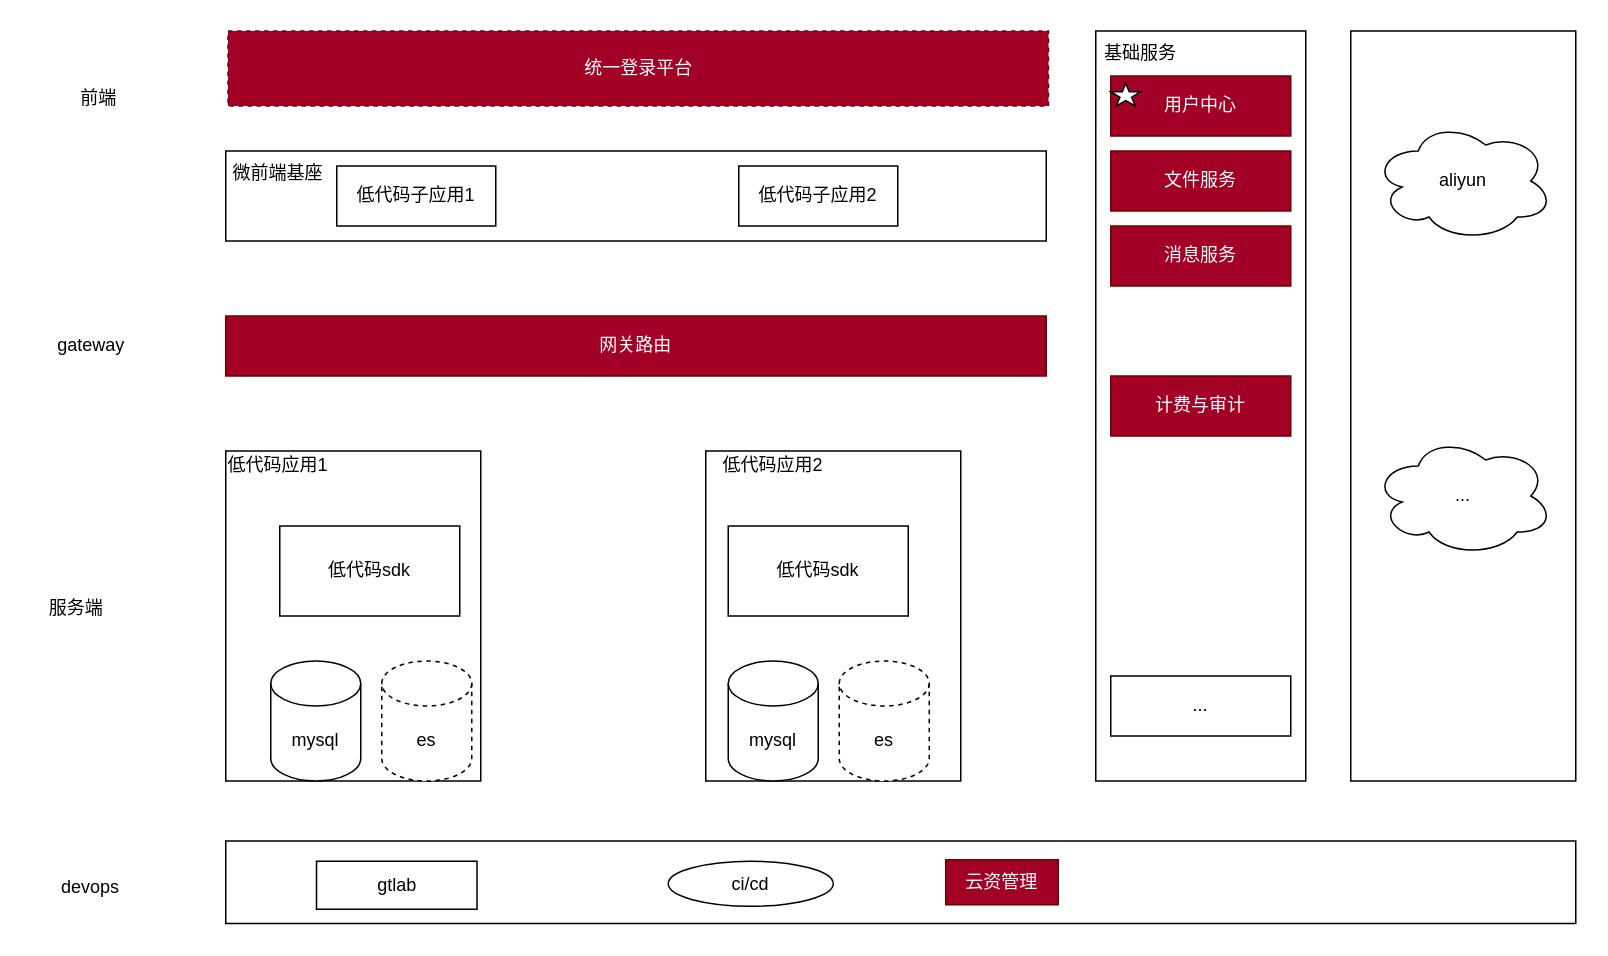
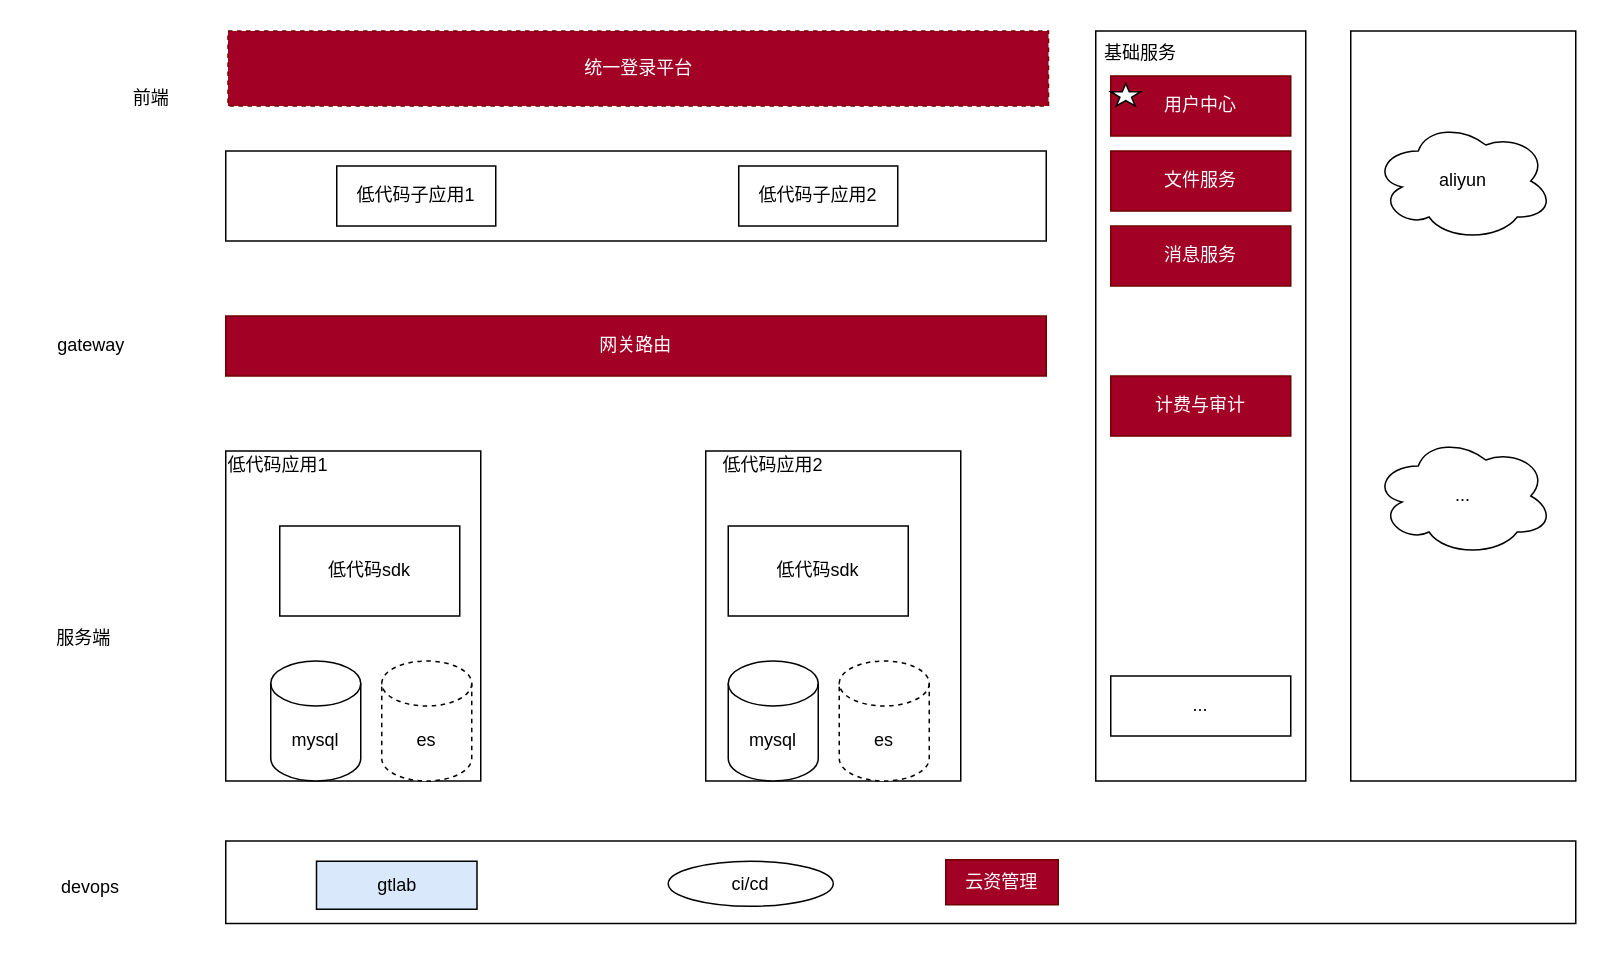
  <mxCell id="0" />
  <mxCell id="1" parent="0" />
  <mxCell id="2" value="" style="rounded=0;whiteSpace=wrap;html=1;" parent="1" vertex="1"><mxGeometry x="150" y="300" width="170" height="220" as="geometry" /></mxCell>
  <mxCell id="3" value="" style="rounded=0;whiteSpace=wrap;html=1;" parent="1" vertex="1"><mxGeometry x="730" y="20" width="140" height="500" as="geometry" /></mxCell>
  <mxCell id="4" value="低代码sdk" style="rounded=0;whiteSpace=wrap;html=1;" parent="1" vertex="1"><mxGeometry x="186" y="350" width="120" height="60" as="geometry" /></mxCell>
  <mxCell id="5" value="mysql" style="shape=cylinder3;whiteSpace=wrap;html=1;boundedLbl=1;backgroundOutline=1;size=15;" parent="1" vertex="1"><mxGeometry x="180" y="440" width="60" height="80" as="geometry" /></mxCell>
  <mxCell id="6" value="es" style="shape=cylinder3;whiteSpace=wrap;html=1;boundedLbl=1;backgroundOutline=1;size=15;dashed=1;" parent="1" vertex="1"><mxGeometry x="254" y="440" width="60" height="80" as="geometry" /></mxCell>
  <mxCell id="7" value="网关路由" style="rounded=0;whiteSpace=wrap;html=1;fillColor=#a20025;fontColor=#ffffff;strokeColor=#6F0000;" parent="1" vertex="1"><mxGeometry x="150" y="210" width="547" height="40" as="geometry" /></mxCell>
  <mxCell id="8" value="" style="rounded=0;whiteSpace=wrap;html=1;" parent="1" vertex="1"><mxGeometry x="150" y="100" width="547" height="60" as="geometry" /></mxCell>
  <mxCell id="9" value="gateway" style="text;html=1;align=center;verticalAlign=middle;resizable=0;points=[];autosize=1;strokeColor=none;fillColor=none;" parent="1" vertex="1"><mxGeometry x="30" y="220" width="60" height="20" as="geometry" /></mxCell>
- <mxCell id="10" value="前端" style="text;html=1;align=center;verticalAlign=middle;resizable=0;points=[];autosize=1;strokeColor=none;fillColor=none;" parent="1" vertex="1"><mxGeometry x="40" y="50" width="50" height="30" as="geometry" /></mxCell>
+ <mxCell id="10" value="前端" style="text;html=1;align=center;verticalAlign=middle;resizable=0;points=[];autosize=1;strokeColor=none;fillColor=none;" parent="1" vertex="1"><mxGeometry x="75" y="50" width="50" height="30" as="geometry" /></mxCell>
  <mxCell id="11" value="低代码子应用1" style="rounded=0;whiteSpace=wrap;html=1;" parent="1" vertex="1"><mxGeometry x="224" y="110" width="106" height="40" as="geometry" /></mxCell>
  <mxCell id="12" value="低代码子应用2" style="rounded=0;whiteSpace=wrap;html=1;" parent="1" vertex="1"><mxGeometry x="492" y="110" width="106" height="40" as="geometry" /></mxCell>
  <mxCell id="13" value="用户中心" style="rounded=0;whiteSpace=wrap;html=1;fillColor=#a20025;fontColor=#ffffff;strokeColor=#6F0000;" parent="1" vertex="1"><mxGeometry x="740" y="50" width="120" height="40" as="geometry" /></mxCell>
  <mxCell id="14" value="文件服务" style="rounded=0;whiteSpace=wrap;html=1;fillColor=#a20025;fontColor=#ffffff;strokeColor=#6F0000;" parent="1" vertex="1"><mxGeometry x="740" y="100" width="120" height="40" as="geometry" /></mxCell>
  <mxCell id="15" value="消息服务" style="rounded=0;whiteSpace=wrap;html=1;fillColor=#a20025;fontColor=#ffffff;strokeColor=#6F0000;" parent="1" vertex="1"><mxGeometry x="740" y="150" width="120" height="40" as="geometry" /></mxCell>
- <mxCell id="16" value="服务端" style="text;html=1;align=center;verticalAlign=middle;resizable=0;points=[];autosize=1;strokeColor=none;fillColor=none;" parent="1" vertex="1"><mxGeometry x="20" y="390" width="60" height="30" as="geometry" /></mxCell>
- <mxCell id="17" value="微前端基座" style="text;html=1;strokeColor=none;fillColor=none;align=center;verticalAlign=middle;whiteSpace=wrap;rounded=0;" parent="1" vertex="1"><mxGeometry x="150" y="100" width="70" height="30" as="geometry" /></mxCell>
+ <mxCell id="16" value="服务端" style="text;html=1;align=center;verticalAlign=middle;resizable=0;points=[];autosize=1;strokeColor=none;fillColor=none;" parent="1" vertex="1"><mxGeometry x="25" y="410" width="60" height="30" as="geometry" /></mxCell>
  <mxCell id="18" value="" style="rounded=0;whiteSpace=wrap;html=1;" parent="1" vertex="1"><mxGeometry x="900" y="20" width="150" height="500" as="geometry" /></mxCell>
  <mxCell id="19" value="aliyun" style="ellipse;shape=cloud;whiteSpace=wrap;html=1;rounded=1;" parent="1" vertex="1"><mxGeometry x="915" width="120" height="80" as="geometry" y="80" /></mxCell>
  <mxCell id="20" value="" style="rounded=0;whiteSpace=wrap;html=1;" parent="1" vertex="1"><mxGeometry x="150" y="560" width="900" height="55" as="geometry" /></mxCell>
  <mxCell id="21" value="devops" style="text;html=1;strokeColor=none;fillColor=none;align=center;verticalAlign=middle;whiteSpace=wrap;rounded=0;" parent="1" vertex="1"><mxGeometry x="30" y="575.5" width="60" height="30" as="geometry" /></mxCell>
  <mxCell id="22" value="ci/cd" style="ellipse;whiteSpace=wrap;html=1;" parent="1" vertex="1"><mxGeometry x="445" y="573.5" width="110" height="30" as="geometry" /></mxCell>
- <mxCell id="23" value="gtlab" style="rounded=0;whiteSpace=wrap;html=1;" parent="1" vertex="1"><mxGeometry x="210.5" y="573.5" width="107" height="32" as="geometry" /></mxCell>
+ <mxCell id="23" value="gtlab" style="rounded=0;whiteSpace=wrap;html=1;fillColor=#dae8fc;" parent="1" vertex="1"><mxGeometry x="210.5" y="573.5" width="107" height="32" as="geometry" /></mxCell>
  <mxCell id="24" value="统一登录平台" style="rounded=0;whiteSpace=wrap;html=1;fillColor=#a20025;fontColor=#ffffff;strokeColor=#6F0000;dashed=1;" parent="1" vertex="1"><mxGeometry x="151.5" y="20" width="547" height="50" as="geometry" /></mxCell>
  <mxCell id="25" value="云资管理" style="rounded=0;whiteSpace=wrap;html=1;fillColor=#a20025;fontColor=#ffffff;strokeColor=#6F0000;" parent="1" vertex="1"><mxGeometry x="630" y="572.5" width="75" height="30" as="geometry" /></mxCell>
  <mxCell id="26" value="..." style="ellipse;shape=cloud;whiteSpace=wrap;html=1;rounded=1;" parent="1" vertex="1"><mxGeometry x="915" y="290" width="120" height="80" as="geometry" /></mxCell>
  <mxCell id="27" value="基础服务" style="text;html=1;strokeColor=none;fillColor=none;align=center;verticalAlign=middle;whiteSpace=wrap;rounded=0;" parent="1" vertex="1"><mxGeometry x="730" y="20" width="60" height="30" as="geometry" /></mxCell>
  <mxCell id="28" value="计费与审计" style="rounded=0;whiteSpace=wrap;html=1;fillColor=#a20025;fontColor=#ffffff;strokeColor=#6F0000;" parent="1" vertex="1"><mxGeometry x="740" y="250" width="120" height="40" as="geometry" /></mxCell>
  <mxCell id="29" value="低代码应用1" style="text;html=1;strokeColor=none;fillColor=none;align=center;verticalAlign=middle;whiteSpace=wrap;rounded=0;" parent="1" vertex="1"><mxGeometry x="140" y="300" width="90" height="20" as="geometry" /></mxCell>
  <mxCell id="30" value="" style="rounded=0;whiteSpace=wrap;html=1;" parent="1" vertex="1"><mxGeometry x="470" y="300" width="170" height="220" as="geometry" /></mxCell>
  <mxCell id="31" value="低代码sdk" style="rounded=0;whiteSpace=wrap;html=1;" parent="1" vertex="1"><mxGeometry x="485" y="350" width="120" height="60" as="geometry" /></mxCell>
  <mxCell id="32" value="mysql" style="shape=cylinder3;whiteSpace=wrap;html=1;boundedLbl=1;backgroundOutline=1;size=15;" parent="1" vertex="1"><mxGeometry x="485" y="440" width="60" height="80" as="geometry" /></mxCell>
  <mxCell id="33" value="es" style="shape=cylinder3;whiteSpace=wrap;html=1;boundedLbl=1;backgroundOutline=1;size=15;dashed=1;" parent="1" vertex="1"><mxGeometry x="559" y="440" width="60" height="80" as="geometry" /></mxCell>
  <mxCell id="34" value="低代码应用2" style="text;html=1;strokeColor=none;fillColor=none;align=center;verticalAlign=middle;whiteSpace=wrap;rounded=0;" parent="1" vertex="1"><mxGeometry x="470" y="300" width="90" height="20" as="geometry" /></mxCell>
  <mxCell id="35" value="..." style="rounded=0;whiteSpace=wrap;html=1;" vertex="1" parent="1"><mxGeometry x="740" y="450" width="120" height="40" as="geometry" /></mxCell>
  <mxCell id="36" value="" style="verticalLabelPosition=bottom;verticalAlign=top;html=1;shape=mxgraph.basic.star" vertex="1" parent="1"><mxGeometry x="740" y="55" width="20" height="15" as="geometry" /></mxCell>
